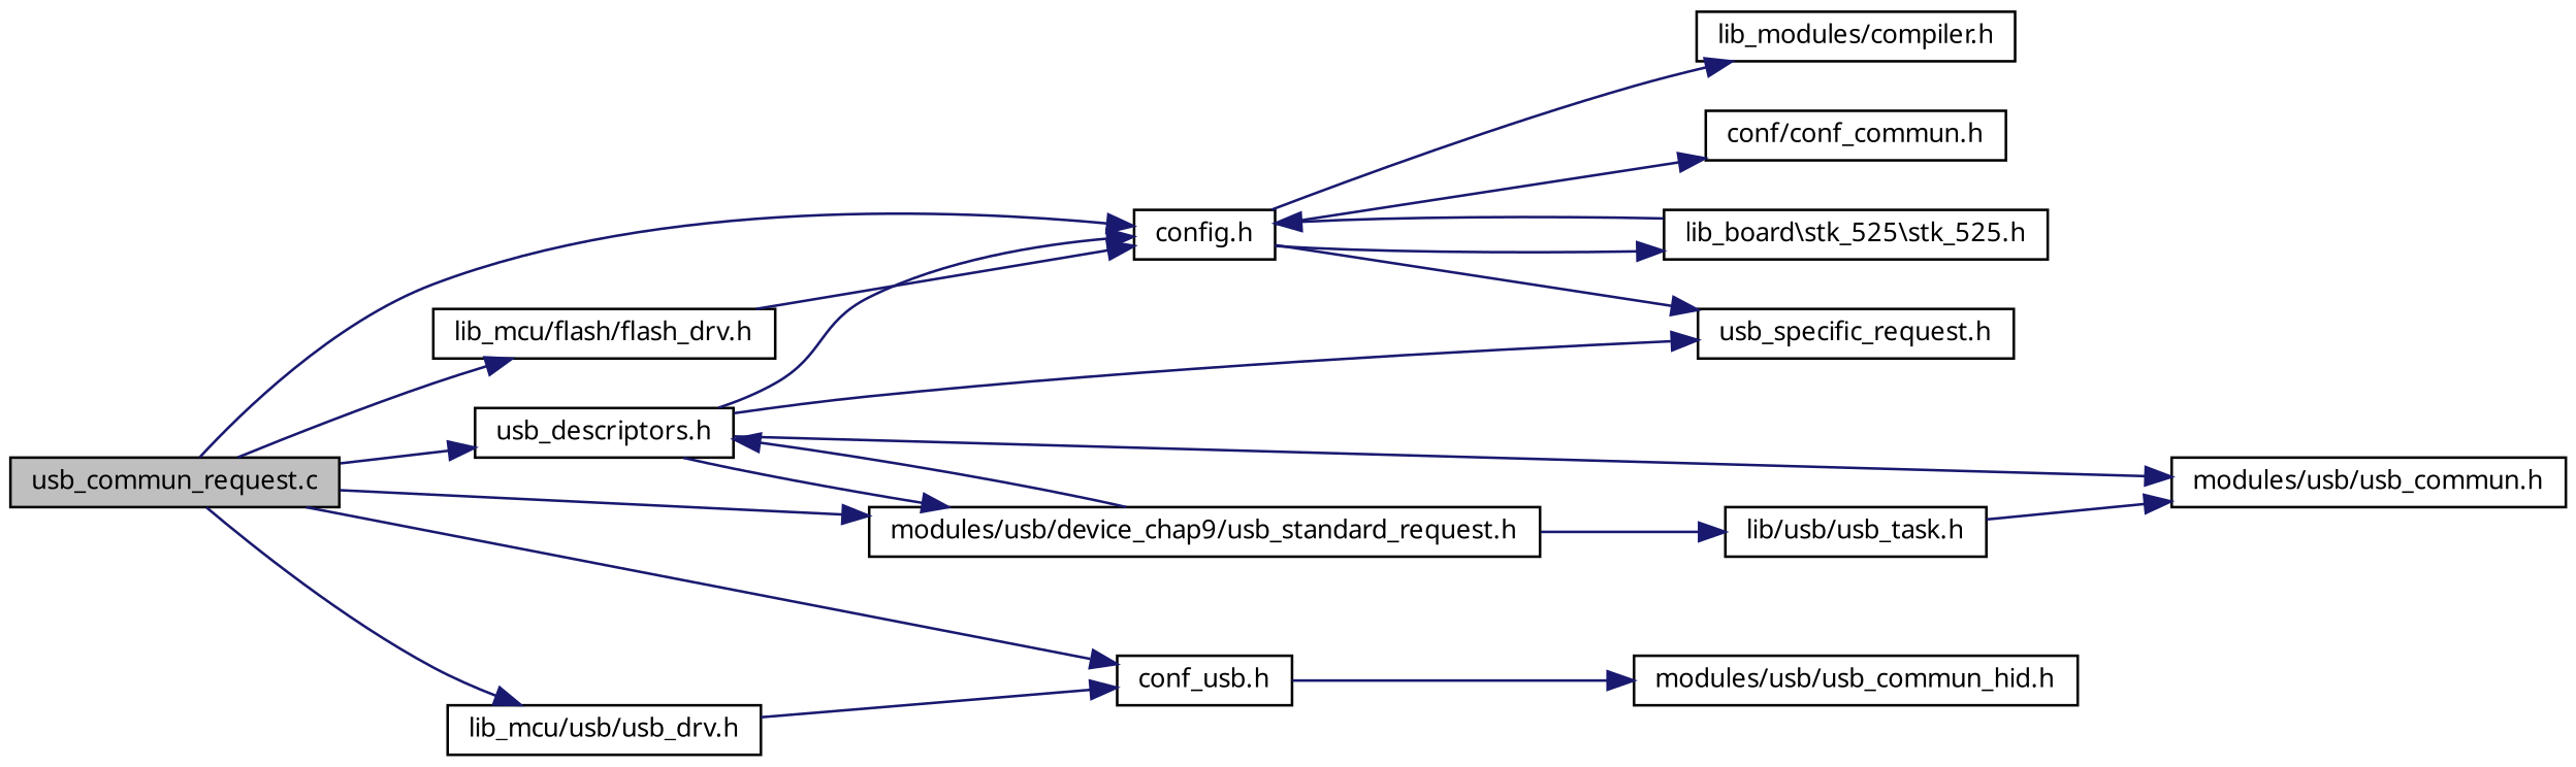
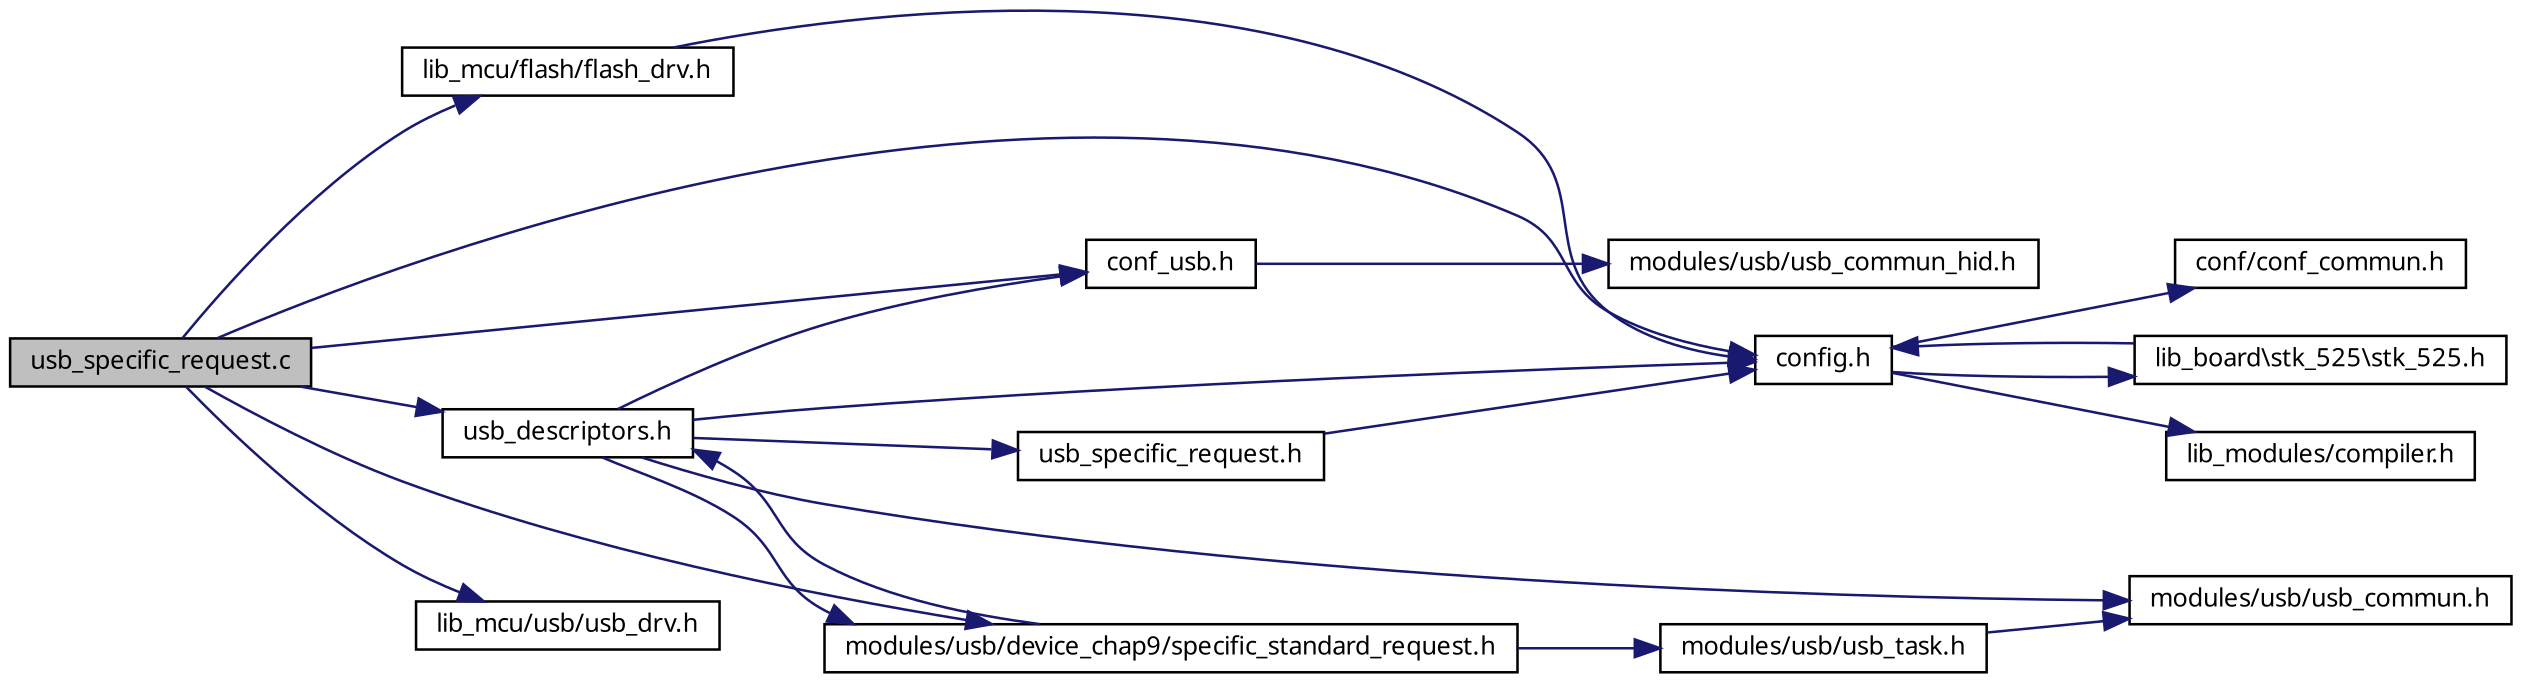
  digraph {
    rankdir=LR
    node [color=black fillcolor=white fontname="FreeSans.ttf" fontsize=10 shape=record style=filled]
    edge [color=midnightblue fontname="FreeSans.ttf" fontsize=10 labelfontname="FreeSans.ttf" labelfontsize=10 style=solid]
-   n1 [fillcolor=grey75 fontcolor=black height=0.2 label="usb_commun_request.c" width=0.4]
+   n1 [fillcolor=grey75 fontcolor=black height=0.2 label="usb_specific_request.c" width=0.4]
    n2 [height=0.2 label="config.h" width=0.4]
    n3 [height=0.2 label="conf_usb.h" width=0.4]
    n4 [height=0.2 label="lib_mcu/usb/usb_drv.h" width=0.4]
    n5 [height=0.2 label="usb_descriptors.h" width=0.4]
-   n6 [height=0.2 label="modules/usb/device_chap9/usb_standard_request.h" width=0.4]
+   n6 [height=0.2 label="modules/usb/device_chap9/specific_standard_request.h" width=0.4]
    n7 [height=0.2 label="lib_mcu/flash/flash_drv.h" width=0.4]
    n8 [height=0.2 label="lib_modules/compiler.h" width=0.4]
    n9 [height=0.2 label="conf/conf_commun.h" width=0.4]
    n10 [height=0.2 label="lib_board\\stk_525\\stk_525.h" width=0.4]
    n11 [height=0.2 label="modules/usb/usb_commun_hid.h" width=0.4]
    n12 [height=0.2 label="usb_specific_request.h" width=0.4]
    n13 [height=0.2 label="modules/usb/usb_commun.h" width=0.4]
-   n14 [height=0.2 label="lib/usb/usb_task.h" width=0.4]
+   n14 [height=0.2 label="modules/usb/usb_task.h" width=0.4]
    n1 -> n2
    n1 -> n3
    n1 -> n4
    n1 -> n5
    n1 -> n6
    n1 -> n7
    n2 -> n8
    n2 -> n9
    n2 -> n10
    n3 -> n11
    n5 -> n2
-   n4 -> n3
+   n5 -> n3
    n5 -> n6
    n5 -> n12
    n5 -> n13
    n6 -> n5
    n6 -> n14
    n7 -> n2
    n10 -> n2
-   n2 -> n12
+   n12 -> n2
    n14 -> n13
  }
